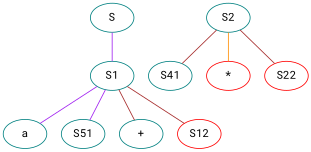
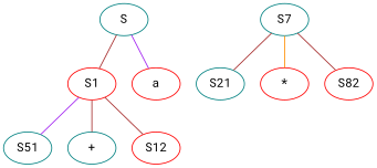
  graph {
    fontname="Roboto Mono"
    node [color=teal fontname="Roboto Mono"]
    edge [color=brown fontname="Roboto Mono"]
    S
-   S1
-   a
+   S1 [color=red]
+   a [color=red]
    n4 [label=S51]
    "+"
    S12 [color=red]
-   S2
-   S21 [label=S41]
+   S2 [label=S7]
+   S21
    "*" [color=red]
-   S22 [color=red]
-   S -- S1 [color=purple]
-   S1 -- a [color=purple]
+   S22 [color=red label=S82]
+   S -- S1
+   S -- a [color=purple]
    S1 -- n4 [color=purple]
    S1 -- "+"
    S1 -- S12
    S2 -- S21
    S2 -- "*" [color=darkorange]
    S2 -- S22
  }
